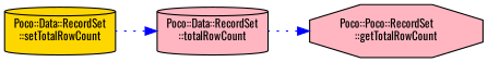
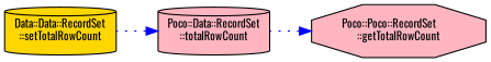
  digraph {
    fontname=Oswald
    rankdir=RL
    node [color=black fillcolor=lightpink fontname=Oswald fontsize=10 shape=cylinder style=filled]
    edge [color=blue dir=back fontname=Oswald fontsize=10 labelfontname=Helvetica labelfontsize=10 style=dotted]
    n1 [fontcolor=black height=0.2 label="Poco::Poco::RecordSet\l::getTotalRowCount" shape=octagon width=0.4]
    n2 [height=0.2 label="Poco::Data::RecordSet\l::totalRowCount" width=0.4]
-   n3 [fillcolor=gold height=0.2 label="Poco::Data::RecordSet\l::setTotalRowCount" width=0.4]
+   n3 [fillcolor=gold height=0.2 label="Data::Data::RecordSet\l::setTotalRowCount" width=0.4]
    n1 -> n2
    n2 -> n3
  }
